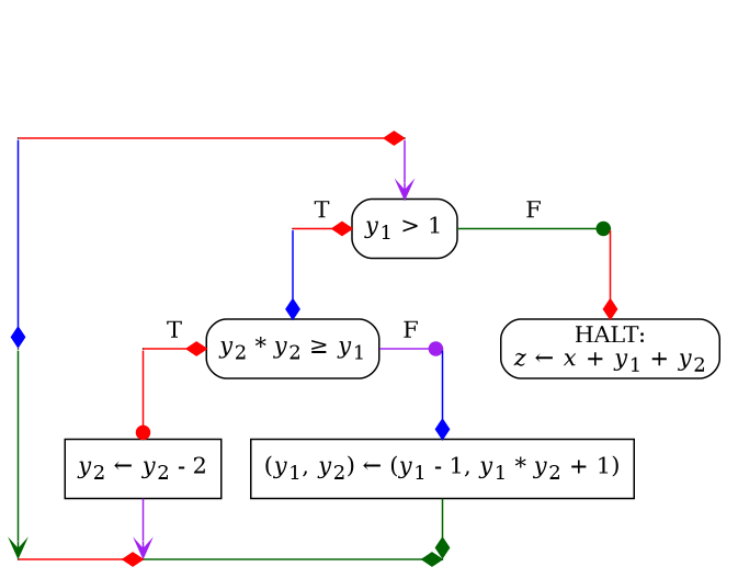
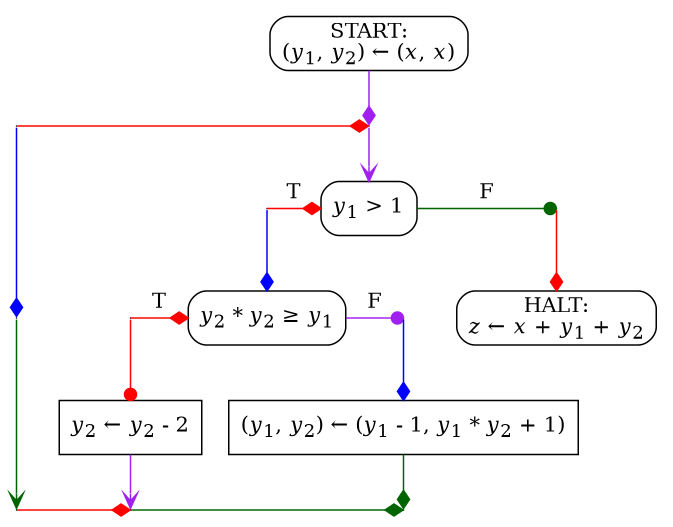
  digraph {
    node [shape=point style=filled]
    edge [color=red arrowhead=diamond weight=8]
    p1 [width=0 fillcolor=skyblue]
    p2 [width=0 fillcolor=palegreen]
    n3 [label=<<i>y</i><sub>1</sub> &gt; 1> shape=rectangle style=rounded]
    p4 [width=0 fillcolor=palegreen]
    p3 [width=0 fillcolor=tan]
    n6 [label=<<i>y</i><sub>2</sub> * <i>y</i><sub>2</sub> &ge; <i>y</i><sub>1</sub>> shape=rectangle style=rounded]
    n7 [label=<HALT:<br/><i>z</i> &larr; <i>x</i> + <i>y</i><sub>1</sub> + <i>y</i><sub>2</sub>> shape=rectangle style=rounded]
    p10 [width=0 fillcolor=aquamarine]
    p5 [width=0 fillcolor=tan]
    p6 [width=0 fillcolor=skyblue]
    n11 [label=<(<i>y</i><sub>1</sub>, <i>y</i><sub>2</sub>) &larr; (<i>y</i><sub>1</sub> - 1, <i>y</i><sub>1</sub> * <i>y</i><sub>2</sub> + 1)> shape=rectangle style=""]
    n12 [label=<<i>y</i><sub>2</sub> &larr; <i>y</i><sub>2</sub> - 2> shape=rectangle style=""]
    p7 [width=0 fillcolor=tan]
    p8 [width=0 fillcolor=khaki]
    p9 [width=0 fillcolor=khaki]
+   n16 [label=<START:<br/>(<i>y</i><sub>1</sub>, <i>y</i><sub>2</sub>) &larr; (<i>x</i>, <i>x</i>)> shape=rectangle style=rounded]
    subgraph sub_1 {
      rank=same
      p1
      p2
    }
    subgraph sub_2 {
      rank=same
      n3
      p4
      p3
    }
    subgraph sub_3 {
      rank=same
      n6
      n7
      p10
      p5
      p6
    }
    subgraph sub_4 {
      rank=same
      n11
      n12
    }
    subgraph sub_5 {
      rank=same
      p7
      p8
      p9
    }
    p1 -> p2 [weight=""]
    p1 -> p10 [color=blue]
    p2 -> n3 [color=purple arrowhead=vee]
    n3 -> p4 [arrowhead=dot label=F color=darkgreen weight=""]
    p4 -> n7
    p3 -> n3 [label=T weight=""]
    p3 -> n6 [color=blue]
    n6 -> p6 [arrowhead=dot label=F color=purple weight=""]
    p10 -> p5 [style=invis color="" arrowhead=""]
    p10 -> p7 [arrowhead=vee weight=10 color=darkgreen]
    p5 -> n6 [label=T weight=""]
    p5 -> n12 [weight=12 arrowhead=dot]
    p6 -> n7 [style=invis color="" arrowhead=""]
    p6 -> n11 [color=blue]
    n11 -> p9 [color=darkgreen]
    n12 -> p8 [arrowhead=vee color=purple]
    p7 -> p8 [weight=""]
    p8 -> p9 [color=darkgreen weight=""]
+   n16 -> p2 [color=purple]
  }
